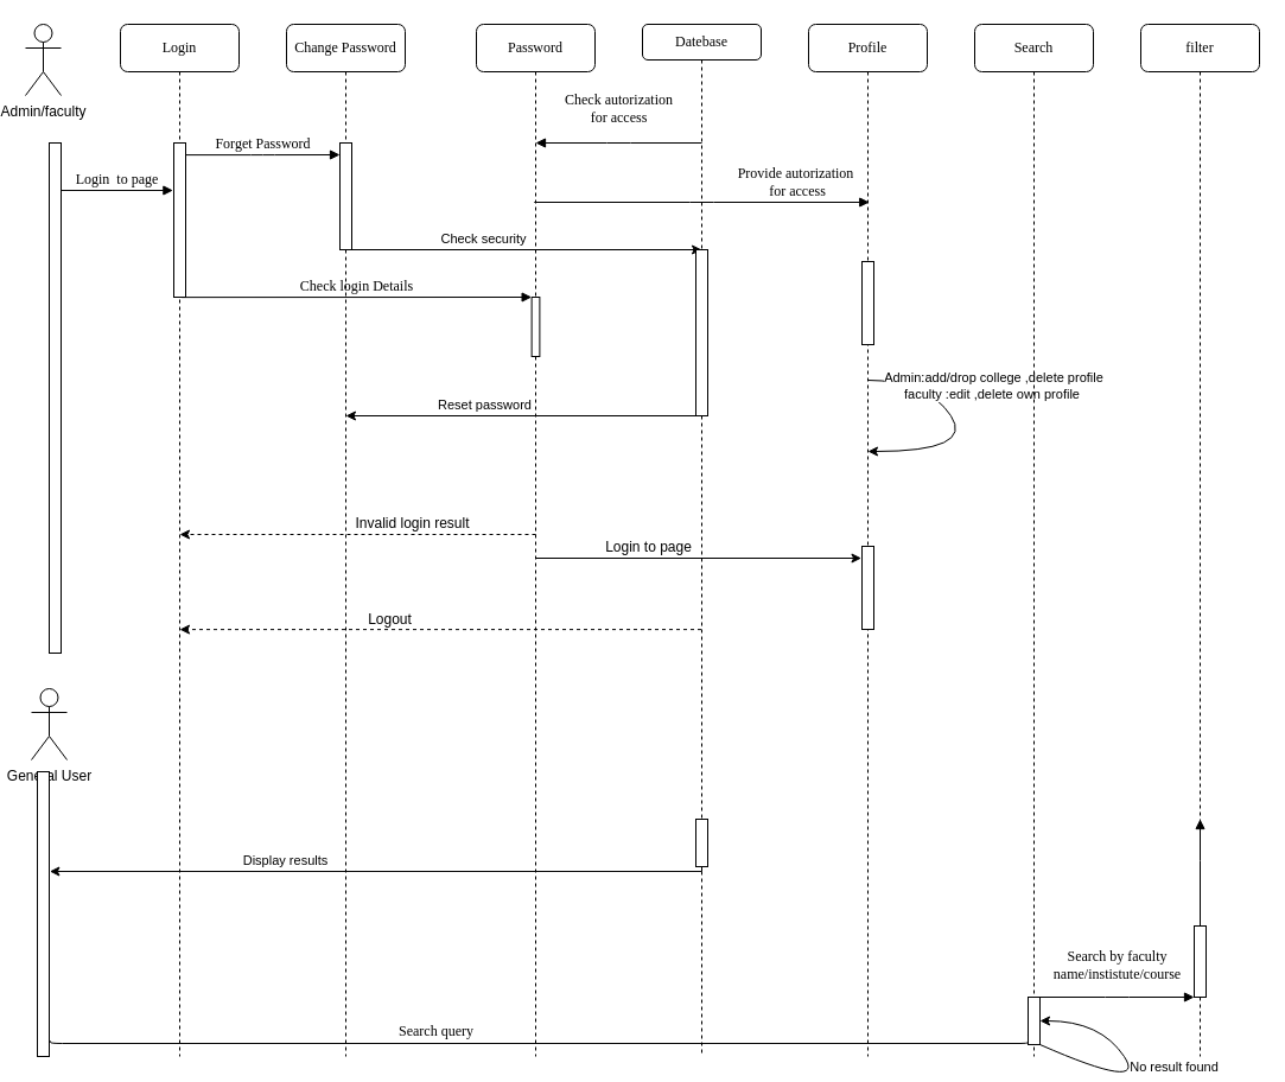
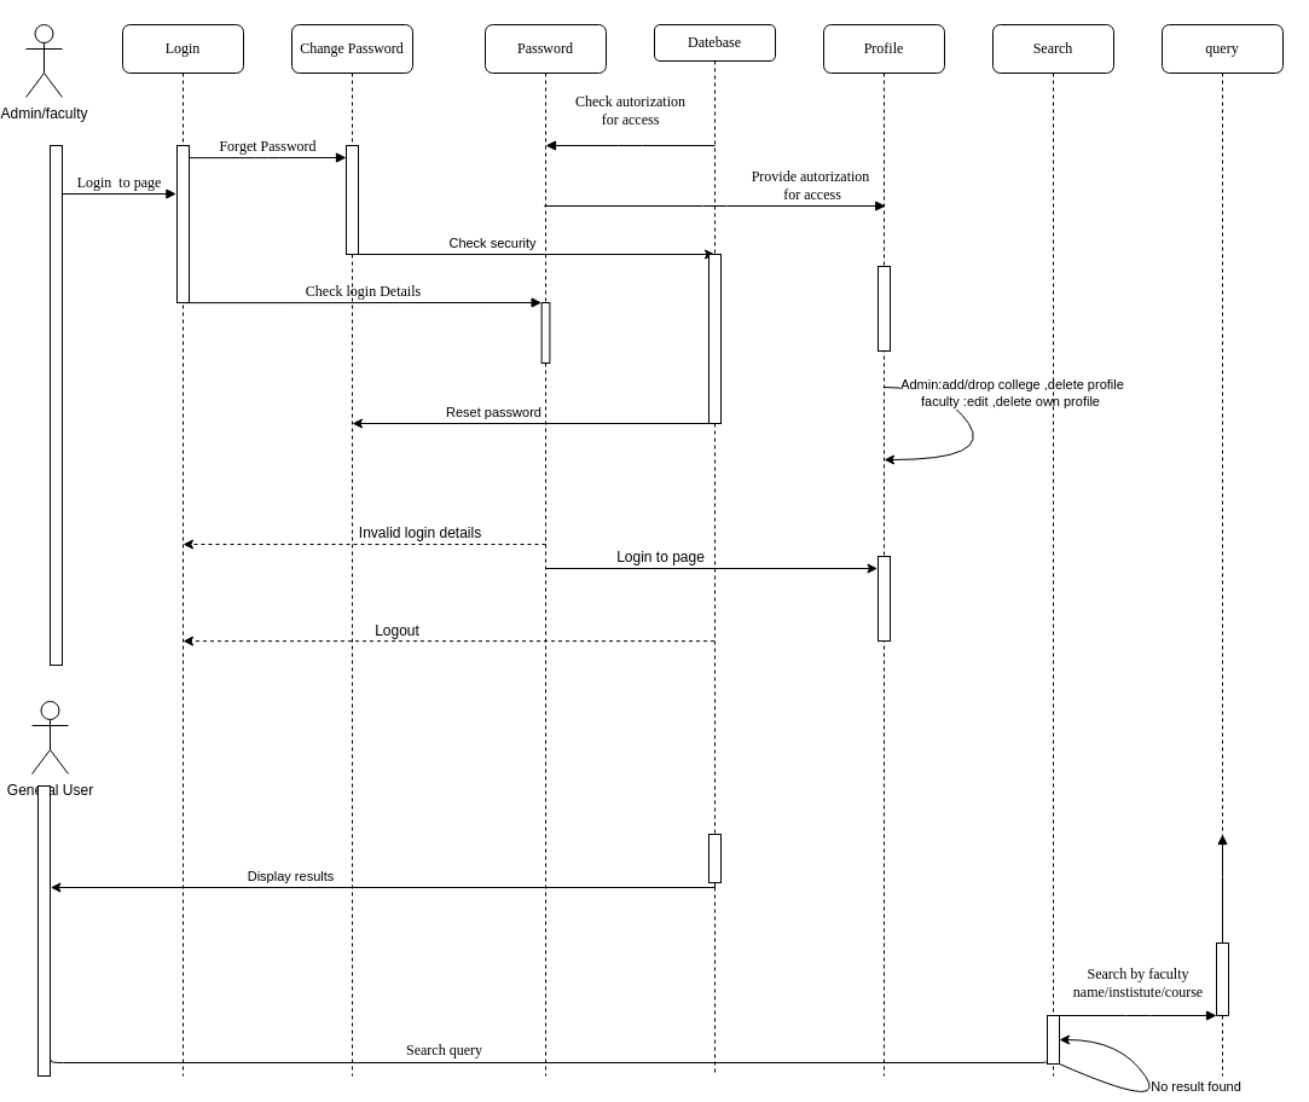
  <mxCell id="0" />
  <mxCell id="1" parent="0" />
  <mxCell id="2" value="Change Password" style="shape=umlLifeline;perimeter=lifelinePerimeter;whiteSpace=wrap;html=1;container=1;collapsible=0;recursiveResize=0;outlineConnect=0;rounded=1;shadow=0;comic=0;labelBackgroundColor=none;strokeWidth=1;fontFamily=Verdana;fontSize=12;align=center;" vertex="1" parent="1"><mxGeometry x="240" y="20" width="100" height="870" as="geometry" /></mxCell>
  <mxCell id="3" value="" style="html=1;points=[];perimeter=orthogonalPerimeter;rounded=0;shadow=0;comic=0;labelBackgroundColor=none;strokeWidth=1;fontFamily=Verdana;fontSize=12;align=center;" vertex="1" parent="2"><mxGeometry x="45" y="100" width="10" height="90" as="geometry" /></mxCell>
  <mxCell id="4" value="Check login Details" style="html=1;verticalAlign=bottom;endArrow=block;labelBackgroundColor=none;fontFamily=Verdana;fontSize=12;edgeStyle=elbowEdgeStyle;elbow=vertical;" edge="1" parent="2"><mxGeometry relative="1" as="geometry"><mxPoint x="-88.37" y="230.14" as="sourcePoint" /><mxPoint x="206.63" y="229.997" as="targetPoint" /></mxGeometry></mxCell>
  <mxCell id="5" value="Password" style="shape=umlLifeline;perimeter=lifelinePerimeter;whiteSpace=wrap;html=1;container=1;collapsible=0;recursiveResize=0;outlineConnect=0;rounded=1;shadow=0;comic=0;labelBackgroundColor=none;strokeWidth=1;fontFamily=Verdana;fontSize=12;align=center;" vertex="1" parent="1"><mxGeometry x="400" y="20" width="100" height="870" as="geometry" /></mxCell>
  <mxCell id="6" value="" style="html=1;points=[];perimeter=orthogonalPerimeter;rounded=0;shadow=0;comic=0;labelBackgroundColor=none;strokeWidth=1;fontFamily=Verdana;fontSize=12;align=center;" vertex="1" parent="5"><mxGeometry x="46.63" y="230" width="6.75" height="50" as="geometry" /></mxCell>
  <mxCell id="7" style="edgeStyle=orthogonalEdgeStyle;rounded=0;orthogonalLoop=1;jettySize=auto;html=1;entryX=0.5;entryY=0.9;entryDx=0;entryDy=0;entryPerimeter=0;" edge="1" parent="5"><mxGeometry relative="1" as="geometry"><mxPoint x="190" y="330" as="sourcePoint" /><mxPoint x="-110" y="330" as="targetPoint" /></mxGeometry></mxCell>
  <mxCell id="8" value="Reset password" style="edgeLabel;html=1;align=center;verticalAlign=middle;resizable=0;points=[];" connectable="0" vertex="1" parent="7"><mxGeometry x="-0.115" relative="1" as="geometry"><mxPoint x="-51" y="-10" as="offset" /></mxGeometry></mxCell>
  <mxCell id="9" style="edgeStyle=orthogonalEdgeStyle;rounded=0;orthogonalLoop=1;jettySize=auto;html=1;entryX=0.5;entryY=0.9;entryDx=0;entryDy=0;entryPerimeter=0;" edge="1" parent="5"><mxGeometry relative="1" as="geometry"><mxPoint x="-110" y="190" as="sourcePoint" /><mxPoint x="190" y="190" as="targetPoint" /></mxGeometry></mxCell>
  <mxCell id="10" value="Check security" style="edgeLabel;html=1;align=center;verticalAlign=middle;resizable=0;points=[];" connectable="0" vertex="1" parent="9"><mxGeometry x="-0.115" relative="1" as="geometry"><mxPoint x="-18" y="-10" as="offset" /></mxGeometry></mxCell>
  <mxCell id="11" value="Datebase" style="shape=umlLifeline;perimeter=lifelinePerimeter;whiteSpace=wrap;html=1;container=1;collapsible=0;recursiveResize=0;outlineConnect=0;rounded=1;shadow=0;comic=0;labelBackgroundColor=none;strokeWidth=1;fontFamily=Verdana;fontSize=12;align=center;size=30;" vertex="1" parent="1"><mxGeometry x="540" y="20" width="100" height="870" as="geometry" /></mxCell>
  <mxCell id="12" value="" style="html=1;points=[];perimeter=orthogonalPerimeter;rounded=0;shadow=0;comic=0;labelBackgroundColor=none;strokeWidth=1;fontFamily=Verdana;fontSize=12;align=center;" vertex="1" parent="11"><mxGeometry x="45" y="190" width="10" height="140" as="geometry" /></mxCell>
  <mxCell id="13" value="" style="endArrow=classic;html=1;rounded=0;" edge="1" parent="11" source="5"><mxGeometry width="50" height="50" relative="1" as="geometry"><mxPoint x="-85" y="450" as="sourcePoint" /><mxPoint x="184.5" y="450" as="targetPoint" /></mxGeometry></mxCell>
  <mxCell id="14" value="" style="html=1;points=[];perimeter=orthogonalPerimeter;rounded=0;shadow=0;comic=0;labelBackgroundColor=none;strokeWidth=1;fontFamily=Verdana;fontSize=12;align=center;" vertex="1" parent="11"><mxGeometry x="45" y="670" width="10" height="40" as="geometry" /></mxCell>
  <mxCell id="15" value="Search query" style="html=1;verticalAlign=bottom;endArrow=block;labelBackgroundColor=none;fontFamily=Verdana;fontSize=12;edgeStyle=elbowEdgeStyle;elbow=vertical;exitX=1.085;exitY=0.945;exitDx=0;exitDy=0;exitPerimeter=0;" edge="1" parent="11" source="44"><mxGeometry x="-0.213" y="1" relative="1" as="geometry"><mxPoint x="-491" y="860.77" as="sourcePoint" /><mxPoint x="328.5" y="860.46" as="targetPoint" /><mxPoint as="offset" /></mxGeometry></mxCell>
  <mxCell id="16" value="Provide autorization&lt;br&gt;&amp;nbsp;for access" style="html=1;verticalAlign=bottom;endArrow=block;entryX=0;entryY=0;labelBackgroundColor=none;fontFamily=Verdana;fontSize=12;edgeStyle=elbowEdgeStyle;elbow=horizontal;" edge="1" parent="11"><mxGeometry x="0.561" relative="1" as="geometry"><mxPoint x="-91.25" y="150" as="sourcePoint" /><mxPoint x="191.25" y="150" as="targetPoint" /><mxPoint as="offset" /></mxGeometry></mxCell>
  <mxCell id="17" value="Profile" style="shape=umlLifeline;perimeter=lifelinePerimeter;whiteSpace=wrap;html=1;container=1;collapsible=0;recursiveResize=0;outlineConnect=0;rounded=1;shadow=0;comic=0;labelBackgroundColor=none;strokeWidth=1;fontFamily=Verdana;fontSize=12;align=center;" vertex="1" parent="1"><mxGeometry x="680" y="20" width="100" height="870" as="geometry" /></mxCell>
  <mxCell id="18" value="" style="html=1;points=[];perimeter=orthogonalPerimeter;rounded=0;shadow=0;comic=0;labelBackgroundColor=none;strokeWidth=1;fontFamily=Verdana;fontSize=12;align=center;" vertex="1" parent="17"><mxGeometry x="45" y="200" width="10" height="70" as="geometry" /></mxCell>
  <mxCell id="19" value="" style="html=1;points=[];perimeter=orthogonalPerimeter;rounded=0;shadow=0;comic=0;labelBackgroundColor=none;strokeWidth=1;fontFamily=Verdana;fontSize=12;align=center;" vertex="1" parent="17"><mxGeometry x="45" y="440" width="10" height="70" as="geometry" /></mxCell>
  <mxCell id="20" value="" style="curved=1;endArrow=classic;html=1;rounded=0;" edge="1" parent="17" source="17"><mxGeometry width="50" height="50" relative="1" as="geometry"><mxPoint x="55.1" y="310" as="sourcePoint" /><mxPoint x="50.0" y="360" as="targetPoint" /><Array as="points"><mxPoint x="100" y="300" /><mxPoint x="139.9" y="360" /></Array></mxGeometry></mxCell>
  <mxCell id="21" value="Admin:add/drop college ,delete profile&lt;br&gt;faculty :edit ,delete own profile&amp;nbsp;" style="edgeLabel;html=1;align=center;verticalAlign=middle;resizable=0;points=[];" connectable="0" vertex="1" parent="20"><mxGeometry x="-0.351" y="-2" relative="1" as="geometry"><mxPoint x="47" y="-12" as="offset" /></mxGeometry></mxCell>
  <mxCell id="22" value="Search" style="shape=umlLifeline;perimeter=lifelinePerimeter;whiteSpace=wrap;html=1;container=1;collapsible=0;recursiveResize=0;outlineConnect=0;rounded=1;shadow=0;comic=0;labelBackgroundColor=none;strokeWidth=1;fontFamily=Verdana;fontSize=12;align=center;" vertex="1" parent="1"><mxGeometry x="820" y="20" width="100" height="870" as="geometry" /></mxCell>
  <mxCell id="23" value="" style="html=1;points=[];perimeter=orthogonalPerimeter;rounded=0;shadow=0;comic=0;labelBackgroundColor=none;strokeWidth=1;fontFamily=Verdana;fontSize=12;align=center;" vertex="1" parent="22"><mxGeometry x="45" y="820" width="10" height="40" as="geometry" /></mxCell>
  <mxCell id="24" value="" style="curved=1;endArrow=classic;html=1;rounded=0;" edge="1" parent="22" source="23"><mxGeometry width="50" height="50" relative="1" as="geometry"><mxPoint x="56.0" y="900" as="sourcePoint" /><mxPoint x="55" y="840" as="targetPoint" /><Array as="points"><mxPoint x="145.9" y="900" /><mxPoint x="106" y="840" /></Array></mxGeometry></mxCell>
  <mxCell id="25" value="No result found" style="edgeLabel;html=1;align=center;verticalAlign=middle;resizable=0;points=[];" connectable="0" vertex="1" parent="24"><mxGeometry x="-0.351" y="-2" relative="1" as="geometry"><mxPoint x="47" y="-12" as="offset" /></mxGeometry></mxCell>
- <mxCell id="26" value="filter" style="shape=umlLifeline;perimeter=lifelinePerimeter;whiteSpace=wrap;html=1;container=1;collapsible=0;recursiveResize=0;outlineConnect=0;rounded=1;shadow=0;comic=0;labelBackgroundColor=none;strokeWidth=1;fontFamily=Verdana;fontSize=12;align=center;" vertex="1" parent="1"><mxGeometry x="960" y="20" width="100" height="870" as="geometry" /></mxCell>
+ <mxCell id="26" value="query" style="shape=umlLifeline;perimeter=lifelinePerimeter;whiteSpace=wrap;html=1;container=1;collapsible=0;recursiveResize=0;outlineConnect=0;rounded=1;shadow=0;comic=0;labelBackgroundColor=none;strokeWidth=1;fontFamily=Verdana;fontSize=12;align=center;" vertex="1" parent="1"><mxGeometry x="960" y="20" width="100" height="870" as="geometry" /></mxCell>
  <mxCell id="27" value="" style="html=1;points=[];perimeter=orthogonalPerimeter;rounded=0;shadow=0;comic=0;labelBackgroundColor=none;strokeWidth=1;fontFamily=Verdana;fontSize=12;align=center;" vertex="1" parent="26"><mxGeometry x="45" y="760" width="10" height="60" as="geometry" /></mxCell>
  <mxCell id="28" value="Login" style="shape=umlLifeline;perimeter=lifelinePerimeter;whiteSpace=wrap;html=1;container=1;collapsible=0;recursiveResize=0;outlineConnect=0;rounded=1;shadow=0;comic=0;labelBackgroundColor=none;strokeWidth=1;fontFamily=Verdana;fontSize=12;align=center;" vertex="1" parent="1"><mxGeometry x="100" y="20" width="100" height="870" as="geometry" /></mxCell>
  <mxCell id="29" value="" style="html=1;points=[];perimeter=orthogonalPerimeter;rounded=0;shadow=0;comic=0;labelBackgroundColor=none;strokeWidth=1;fontFamily=Verdana;fontSize=12;align=center;" vertex="1" parent="28"><mxGeometry x="45" y="100" width="10" height="130" as="geometry" /></mxCell>
  <mxCell id="30" value="Forget Password" style="html=1;verticalAlign=bottom;endArrow=block;labelBackgroundColor=none;fontFamily=Verdana;fontSize=12;edgeStyle=elbowEdgeStyle;elbow=horizontal;" edge="1" parent="1"><mxGeometry relative="1" as="geometry"><mxPoint x="155" y="130.11" as="sourcePoint" /><mxPoint x="285" y="130" as="targetPoint" /></mxGeometry></mxCell>
  <mxCell id="31" value="" style="html=1;labelBackgroundColor=#ffffff;startArrow=none;startFill=0;startSize=6;endArrow=classic;endFill=1;endSize=6;jettySize=auto;orthogonalLoop=1;strokeWidth=1;dashed=1;fontSize=14;rounded=0;" edge="1" parent="1"><mxGeometry width="60" height="60" relative="1" as="geometry"><mxPoint x="450" y="450" as="sourcePoint" /><mxPoint x="150" y="450" as="targetPoint" /></mxGeometry></mxCell>
- <mxCell id="32" value="Invalid login result" style="text;html=1;align=center;verticalAlign=middle;resizable=0;points=[];autosize=1;strokeColor=none;fillColor=none;" vertex="1" parent="1"><mxGeometry x="286" y="426" width="120" height="30" as="geometry" /></mxCell>
+ <mxCell id="32" value="Invalid login details" style="text;html=1;align=center;verticalAlign=middle;resizable=0;points=[];autosize=1;strokeColor=none;fillColor=none;" vertex="1" parent="1"><mxGeometry x="286" y="426" width="120" height="30" as="geometry" /></mxCell>
  <mxCell id="33" value="Login to page" style="text;html=1;align=center;verticalAlign=middle;resizable=0;points=[];autosize=1;strokeColor=none;fillColor=none;" vertex="1" parent="1"><mxGeometry x="495" y="446" width="100" height="30" as="geometry" /></mxCell>
  <mxCell id="34" value="" style="html=1;points=[];perimeter=orthogonalPerimeter;rounded=0;shadow=0;comic=0;labelBackgroundColor=none;strokeWidth=1;fontFamily=Verdana;fontSize=12;align=center;" vertex="1" parent="1"><mxGeometry x="40" y="120" width="10" height="430" as="geometry" /></mxCell>
  <mxCell id="35" value="" style="html=1;labelBackgroundColor=#ffffff;startArrow=none;startFill=0;startSize=6;endArrow=classic;endFill=1;endSize=6;jettySize=auto;orthogonalLoop=1;strokeWidth=1;dashed=1;fontSize=14;rounded=0;entryX=0.5;entryY=0.914;entryDx=0;entryDy=0;entryPerimeter=0;" edge="1" parent="1"><mxGeometry width="60" height="60" relative="1" as="geometry"><mxPoint x="589.5" y="530.12" as="sourcePoint" /><mxPoint x="150" y="530.12" as="targetPoint" /></mxGeometry></mxCell>
  <mxCell id="36" value="Logout" style="text;html=1;align=center;verticalAlign=middle;resizable=0;points=[];autosize=1;strokeColor=none;fillColor=none;" vertex="1" parent="1"><mxGeometry x="297" y="507" width="60" height="30" as="geometry" /></mxCell>
  <mxCell id="37" value="Search by faculty &lt;br&gt;name/instistute/course" style="html=1;verticalAlign=bottom;endArrow=block;labelBackgroundColor=none;fontFamily=Verdana;fontSize=12;edgeStyle=elbowEdgeStyle;elbow=vertical;" edge="1" parent="1" source="27"><mxGeometry x="-1" y="86" relative="1" as="geometry"><mxPoint x="870.083" y="600" as="sourcePoint" /><mxPoint x="1010" y="690" as="targetPoint" /><mxPoint x="16" y="50" as="offset" /></mxGeometry></mxCell>
  <mxCell id="38" style="edgeStyle=orthogonalEdgeStyle;rounded=0;orthogonalLoop=1;jettySize=auto;html=1;entryX=1.038;entryY=0.35;entryDx=0;entryDy=0;entryPerimeter=0;" edge="1" parent="1" target="44"><mxGeometry relative="1" as="geometry"><mxPoint x="590" y="730" as="sourcePoint" /><mxPoint x="50" y="760" as="targetPoint" /><Array as="points"><mxPoint x="590" y="734" /></Array></mxGeometry></mxCell>
  <mxCell id="39" value="Display results" style="edgeLabel;html=1;align=center;verticalAlign=middle;resizable=0;points=[];" connectable="0" vertex="1" parent="38"><mxGeometry x="-0.115" relative="1" as="geometry"><mxPoint x="-111" y="-10" as="offset" /></mxGeometry></mxCell>
  <mxCell id="40" value="Admin/faculty" style="shape=umlActor;verticalLabelPosition=bottom;verticalAlign=top;html=1;" vertex="1" parent="1"><mxGeometry x="20" y="20" width="30" height="60" as="geometry" /></mxCell>
  <mxCell id="41" value="Login&amp;nbsp; to page" style="html=1;verticalAlign=bottom;endArrow=block;labelBackgroundColor=none;fontFamily=Verdana;fontSize=12;edgeStyle=elbowEdgeStyle;elbow=vertical;" edge="1" parent="1"><mxGeometry x="0.001" relative="1" as="geometry"><mxPoint x="50" y="160" as="sourcePoint" /><mxPoint x="144.4" y="160.21" as="targetPoint" /><mxPoint as="offset" /></mxGeometry></mxCell>
  <mxCell id="42" value="" style="html=1;verticalAlign=bottom;endArrow=block;labelBackgroundColor=none;fontFamily=Verdana;fontSize=12;edgeStyle=elbowEdgeStyle;elbow=vertical;" edge="1" parent="1" source="22" target="27"><mxGeometry x="-0.017" y="10" relative="1" as="geometry"><mxPoint x="870.083" y="600" as="sourcePoint" /><mxPoint x="1012.22" y="600.13" as="targetPoint" /><mxPoint as="offset" /><Array as="points"><mxPoint x="940" y="840" /></Array></mxGeometry></mxCell>
  <mxCell id="43" value="General User" style="shape=umlActor;verticalLabelPosition=bottom;verticalAlign=top;html=1;" vertex="1" parent="1"><mxGeometry x="25" y="580" width="30" height="60" as="geometry" /></mxCell>
  <mxCell id="44" value="" style="html=1;points=[];perimeter=orthogonalPerimeter;rounded=0;shadow=0;comic=0;labelBackgroundColor=none;strokeWidth=1;fontFamily=Verdana;fontSize=12;align=center;" vertex="1" parent="1"><mxGeometry x="30" y="650" width="10" height="240" as="geometry" /></mxCell>
  <mxCell id="45" value="Check autorization &lt;br&gt;for access" style="html=1;verticalAlign=bottom;endArrow=block;labelBackgroundColor=none;fontFamily=Verdana;fontSize=12;edgeStyle=elbowEdgeStyle;elbow=horizontal;" edge="1" parent="1"><mxGeometry y="-12" relative="1" as="geometry"><mxPoint x="590" y="120" as="sourcePoint" /><mxPoint x="450" y="120" as="targetPoint" /><Array as="points"><mxPoint x="520" y="127" /></Array><mxPoint as="offset" /></mxGeometry></mxCell>
